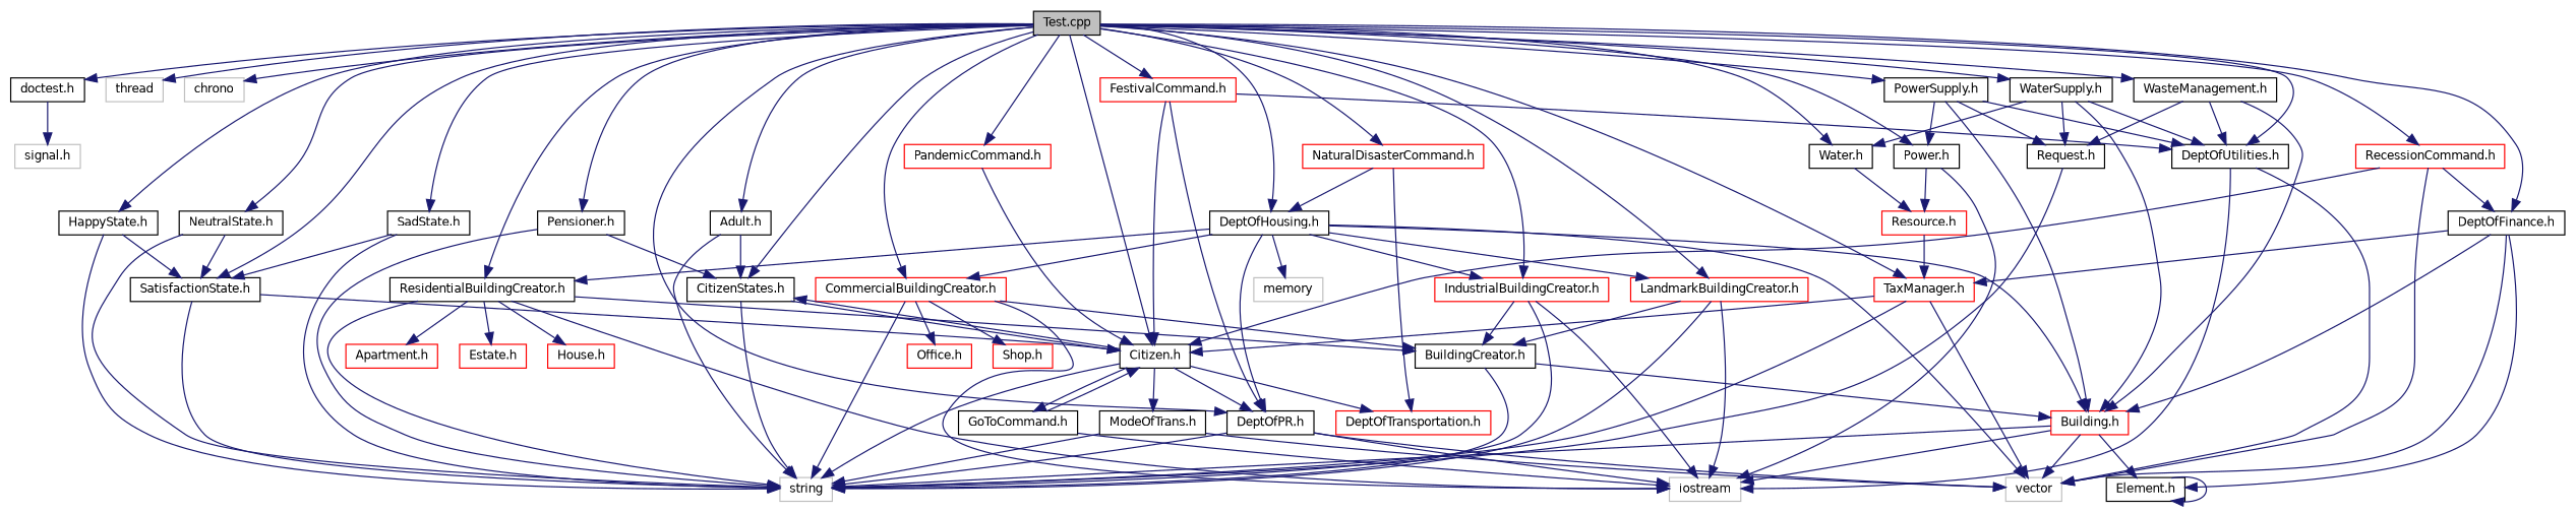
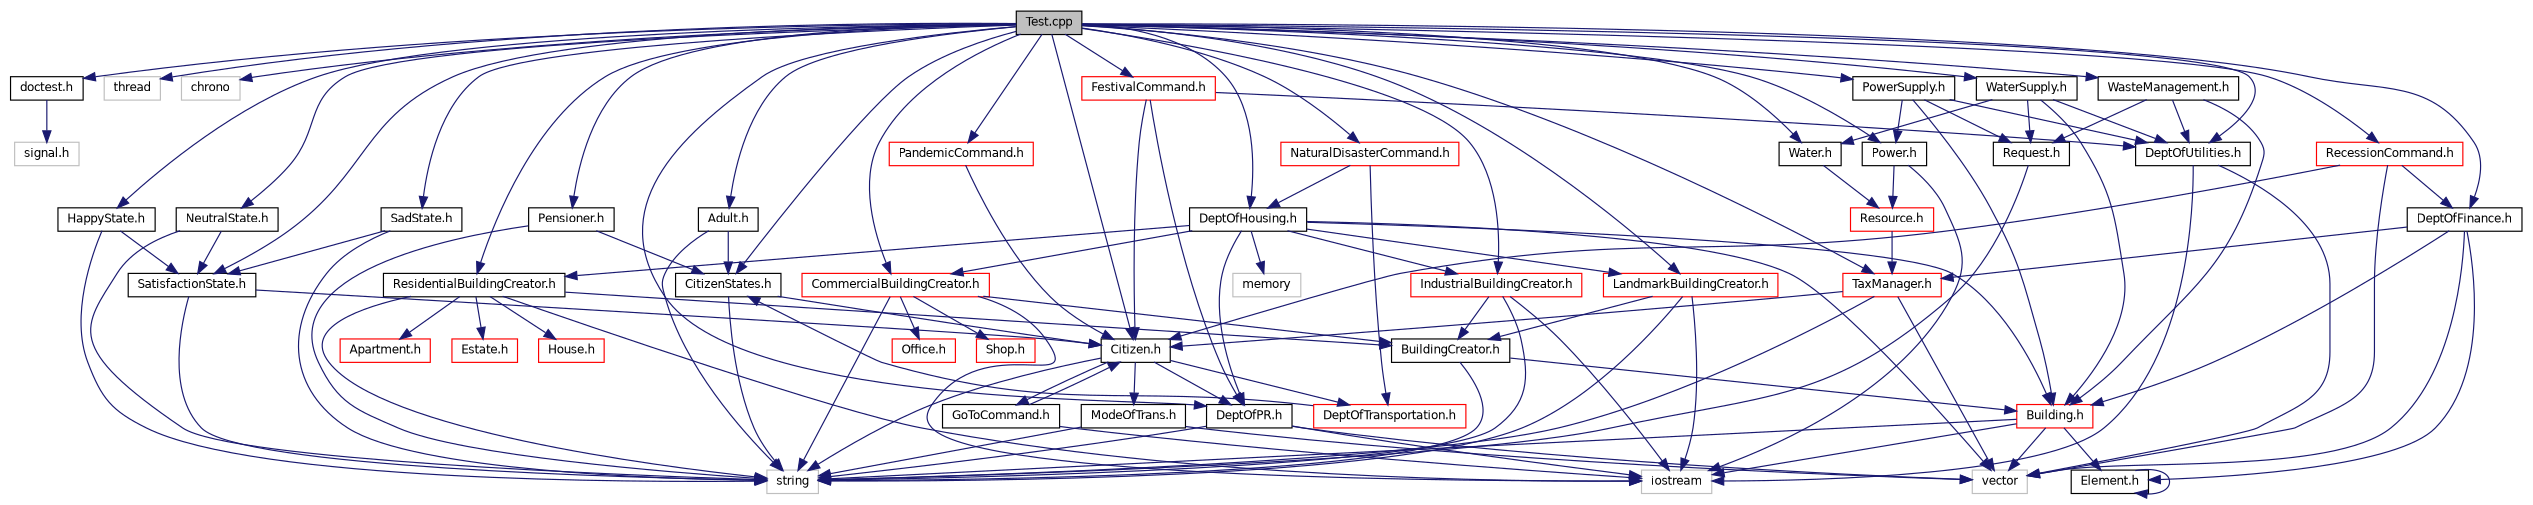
  digraph {
    node [color=black fillcolor=white fontname=Helvetica fontsize=10 shape=record style=filled]
    edge [color=midnightblue fontname=Helvetica fontsize=10 labelfontname=Helvetica labelfontsize=10 style=solid]
    n1 [fillcolor=grey75 fontcolor=black height=0.2 label="Test.cpp" width=0.4]
    n2 [height=0.2 label="doctest.h" width=0.4]
    n3 [color=grey75 height=0.2 label=thread width=0.4]
    n4 [color=grey75 height=0.2 label=chrono width=0.4]
    n5 [height=0.2 label="Adult.h" width=0.4]
    n6 [height=0.2 label="CitizenStates.h" width=0.4]
    n7 [height=0.2 label="Citizen.h" width=0.4]
    n8 [height=0.2 label="DeptOfPR.h" width=0.4]
    n9 [height=0.2 label="Pensioner.h" width=0.4]
    n10 [height=0.2 label="SadState.h" width=0.4]
    n11 [height=0.2 label="SatisfactionState.h" width=0.4]
    n12 [height=0.2 label="HappyState.h" width=0.4]
    n13 [height=0.2 label="NeutralState.h" width=0.4]
    n14 [height=0.2 label="DeptOfHousing.h" width=0.4]
    n15 [height=0.2 label="ResidentialBuildingCreator.h" width=0.4]
    n16 [color=red height=0.2 label="CommercialBuildingCreator.h" width=0.4]
    n17 [color=red height=0.2 label="IndustrialBuildingCreator.h" width=0.4]
    n18 [color=red height=0.2 label="LandmarkBuildingCreator.h" width=0.4]
    n19 [height=0.2 label="DeptOfUtilities.h" width=0.4]
    n20 [height=0.2 label="DeptOfFinance.h" width=0.4]
    n21 [color=red height=0.2 label="TaxManager.h" width=0.4]
    n22 [height=0.2 label="Water.h" width=0.4]
    n23 [height=0.2 label="Power.h" width=0.4]
    n24 [height=0.2 label="PowerSupply.h" width=0.4]
    n25 [height=0.2 label="WaterSupply.h" width=0.4]
    n26 [height=0.2 label="WasteManagement.h" width=0.4]
    n27 [color=red height=0.2 label="NaturalDisasterCommand.h" width=0.4]
    n28 [color=red height=0.2 label="PandemicCommand.h" width=0.4]
    n29 [color=red height=0.2 label="FestivalCommand.h" width=0.4]
    n30 [color=red height=0.2 label="RecessionCommand.h" width=0.4]
    n31 [color=grey75 height=0.2 label="signal.h" width=0.4]
    n32 [color=grey75 height=0.2 label=string width=0.4]
    n33 [height=0.2 label="ModeOfTrans.h" width=0.4]
    n34 [height=0.2 label="GoToCommand.h" width=0.4]
    n35 [color=red height=0.2 label="DeptOfTransportation.h" width=0.4]
    n36 [color=grey75 height=0.2 label=vector width=0.4]
    n37 [color=grey75 height=0.2 label=iostream width=0.4]
    n38 [color=red height=0.2 label="Building.h" width=0.4]
    n39 [color=grey75 height=0.2 label=memory width=0.4]
    n40 [height=0.2 label="BuildingCreator.h" width=0.4]
    n41 [color=red height=0.2 label="House.h" width=0.4]
    n42 [color=red height=0.2 label="Apartment.h" width=0.4]
    n43 [color=red height=0.2 label="Estate.h" width=0.4]
    n44 [color=red height=0.2 label="Shop.h" width=0.4]
    n45 [color=red height=0.2 label="Office.h" width=0.4]
    n46 [height=0.2 label="Element.h" width=0.4]
    n47 [color=red height=0.2 label="Resource.h" width=0.4]
    n48 [height=0.2 label="Request.h" width=0.4]
    n1 -> n2
    n1 -> n3
    n1 -> n4
    n1 -> n5
    n1 -> n6
    n1 -> n7
    n1 -> n8
    n1 -> n9
    n1 -> n10
    n1 -> n11
    n1 -> n12
    n1 -> n13
    n1 -> n14
    n1 -> n15
    n1 -> n16
    n1 -> n17
    n1 -> n18
    n1 -> n19
    n1 -> n20
    n1 -> n21
    n1 -> n22
    n1 -> n23
    n1 -> n24
    n1 -> n25
    n1 -> n26
    n1 -> n27
    n1 -> n28
    n1 -> n29
    n1 -> n30
    n2 -> n31
    n5 -> n6
    n5 -> n32
    n6 -> n7
    n6 -> n32
-   n7 -> n6
+   n35 -> n6
    n7 -> n8
    n7 -> n32
    n7 -> n33
    n7 -> n34
    n7 -> n35
    n8 -> n32
    n8 -> n36
    n8 -> n37
    n9 -> n6
    n9 -> n32
    n10 -> n11
    n10 -> n32
    n11 -> n7
    n11 -> n32
    n12 -> n11
    n12 -> n32
    n13 -> n11
    n13 -> n32
    n14 -> n8
    n14 -> n15
    n14 -> n16
    n14 -> n17
    n14 -> n18
    n14 -> n36
    n14 -> n38
    n14 -> n39
    n15 -> n32
    n15 -> n37
    n15 -> n40
    n15 -> n41
    n15 -> n42
    n15 -> n43
    n16 -> n32
    n16 -> n37
    n16 -> n40
    n16 -> n44
    n16 -> n45
    n17 -> n32
    n17 -> n37
    n17 -> n40
    n18 -> n32
    n18 -> n37
    n18 -> n40
    n19 -> n36
    n19 -> n37
    n20 -> n21
    n20 -> n36
    n20 -> n38
    n20 -> n46
    n21 -> n7
    n21 -> n32
    n21 -> n36
    n22 -> n47
    n23 -> n37
    n23 -> n47
    n24 -> n19
    n24 -> n23
    n24 -> n38
    n24 -> n48
    n25 -> n19
    n25 -> n22
    n25 -> n38
    n25 -> n48
    n26 -> n19
    n26 -> n38
    n26 -> n48
    n27 -> n14
    n27 -> n35
    n28 -> n7
    n29 -> n7
    n29 -> n8
    n29 -> n19
    n30 -> n7
    n30 -> n20
    n30 -> n36
    n33 -> n32
    n33 -> n36
    n34 -> n7
    n34 -> n37
    n38 -> n32
    n38 -> n36
    n38 -> n37
    n38 -> n46
    n40 -> n32
    n40 -> n38
    n46 -> n46
    n47 -> n21
    n48 -> n32
  }
